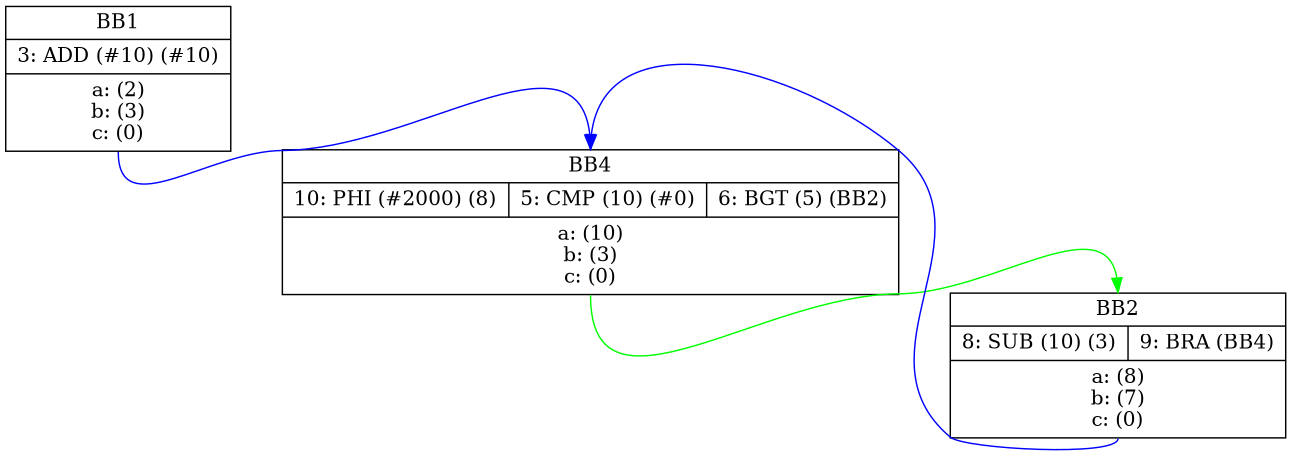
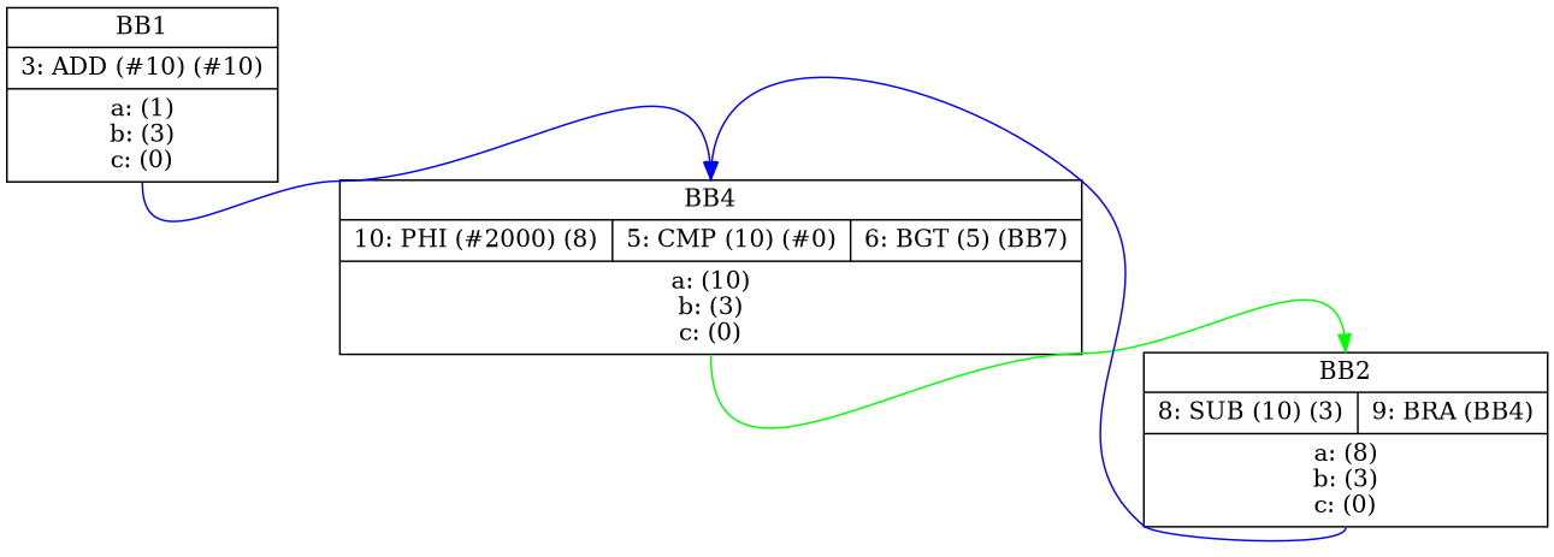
  digraph {
    rankdir=LR
    node [shape=record]
    edge [color=blue headport=n tailport=s]
-   n1 [label="<b>BB1 | {3: ADD (#10)  (#10)} | a: (2)\nb: (3)\nc: (0)\n"]
-   n2 [label="<b>BB4 | {10: PHI (#2000)  (8)|5: CMP (10)  (#0)|6: BGT (5) (BB2)} | a: (10)\nb: (3)\nc: (0)\n"]
-   n3 [label="<b>BB2 | {8: SUB (10)  (3)|9: BRA (BB4)} | a: (8)\nb: (7)\nc: (0)\n"]
+   n1 [label="<b>BB1 | {3: ADD (#10)  (#10)} | a: (1)\nb: (3)\nc: (0)\n"]
+   n2 [label="<b>BB4 | {10: PHI (#2000)  (8)|5: CMP (10)  (#0)|6: BGT (5) (BB7)} | a: (10)\nb: (3)\nc: (0)\n"]
+   n3 [label="<b>BB2 | {8: SUB (10)  (3)|9: BRA (BB4)} | a: (8)\nb: (3)\nc: (0)\n"]
    n1 -> n2
    n2 -> n3 [color=green]
    n3 -> n2
  }
